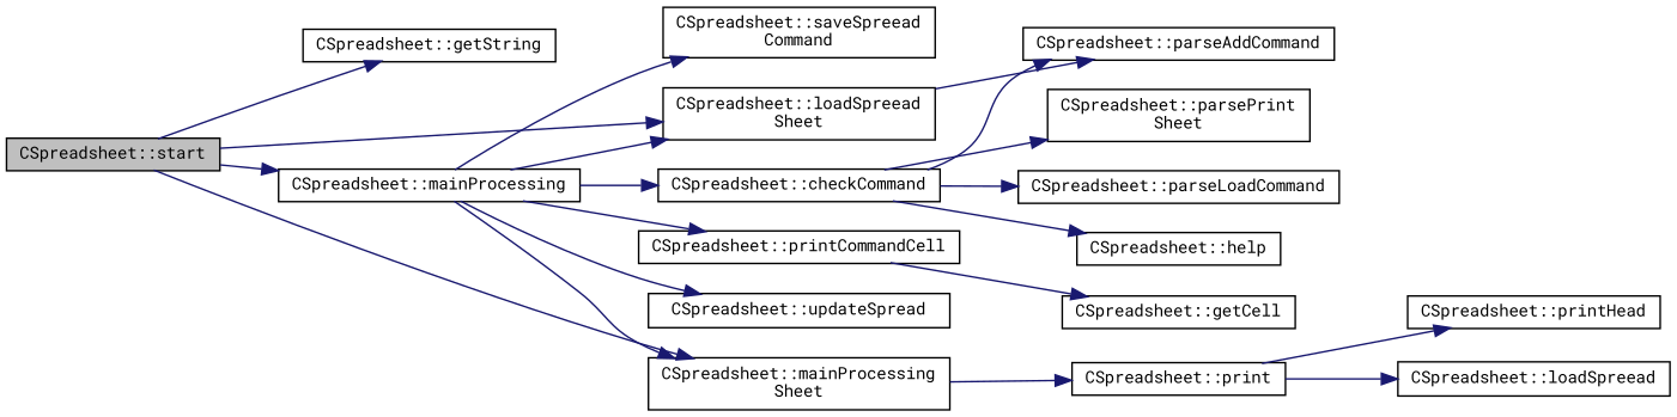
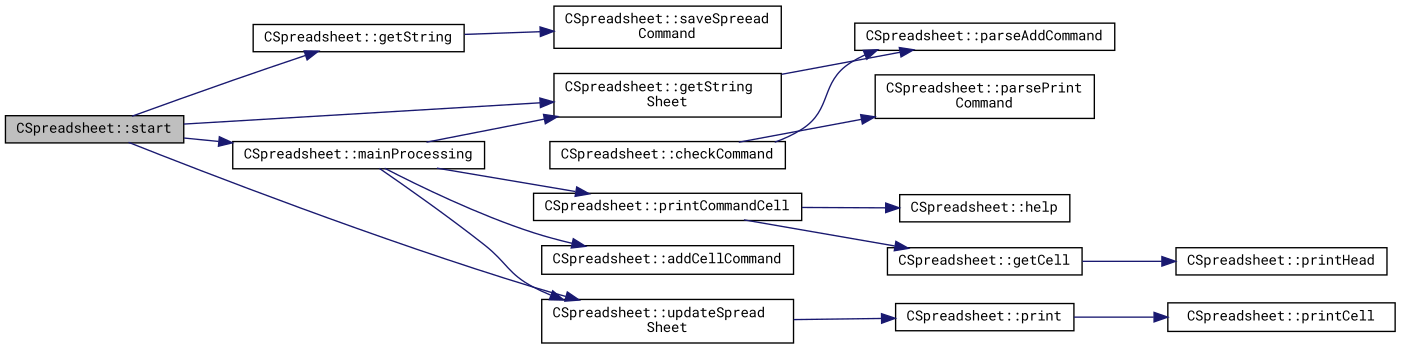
  digraph {
    fontname="Roboto Mono"
    rankdir=LR
    node [color=black fillcolor=white fontname="Roboto Mono" fontsize=10 shape=record style=filled]
    edge [color=midnightblue fontname="Roboto Mono" fontsize=10 labelfontname=Helvetica labelfontsize=10 style=solid]
    n1 [fillcolor=grey75 fontcolor=black height=0.2 label="CSpreadsheet::start" width=0.4]
    n2 [height=0.2 label="CSpreadsheet::getString" width=0.4]
-   n3 [height=0.2 label="CSpreadsheet::loadSpreead\lSheet" width=0.4]
-   n4 [height=0.2 label="CSpreadsheet::mainProcessing\lSheet" width=0.4]
+   n3 [height=0.2 label="CSpreadsheet::getString\lSheet" width=0.4]
+   n4 [height=0.2 label="CSpreadsheet::updateSpread\lSheet" width=0.4]
    n5 [height=0.2 label="CSpreadsheet::mainProcessing" width=0.4]
    n6 [height=0.2 label="CSpreadsheet::parseAddCommand" width=0.4]
    n7 [height=0.2 label="CSpreadsheet::print" width=0.4]
    n8 [height=0.2 label="CSpreadsheet::checkCommand" width=0.4]
-   n9 [height=0.2 label="CSpreadsheet::updateSpread" width=0.4]
+   n9 [height=0.2 label="CSpreadsheet::addCellCommand" width=0.4]
    n10 [height=0.2 label="CSpreadsheet::printCommandCell" width=0.4]
    n11 [height=0.2 label="CSpreadsheet::saveSpreead\lCommand" width=0.4]
    n12 [height=0.2 label="CSpreadsheet::printHead" width=0.4]
-   n13 [height=0.2 label="CSpreadsheet::loadSpreead" width=0.4]
-   n14 [height=0.2 label="CSpreadsheet::parsePrint\lSheet" width=0.4]
+   n13 [height=0.2 label="CSpreadsheet::printCell" width=0.4]
+   n14 [height=0.2 label="CSpreadsheet::parsePrint\lCommand" width=0.4]
    n15 [height=0.2 label="CSpreadsheet::help" width=0.4]
-   n16 [height=0.2 label="CSpreadsheet::parseLoadCommand" width=0.4]
    n17 [height=0.2 label="CSpreadsheet::getCell" width=0.4]
    n1 -> n2
    n1 -> n3
    n1 -> n4
    n1 -> n5
    n3 -> n6
    n4 -> n7
    n5 -> n3
    n5 -> n4
-   n5 -> n8
    n5 -> n9
    n5 -> n10
-   n5 -> n11
-   n7 -> n12
+   n2 -> n11
+   n17 -> n12
    n7 -> n13
    n8 -> n6
    n8 -> n14
-   n8 -> n15
-   n8 -> n16
+   n10 -> n15
    n10 -> n17
  }
